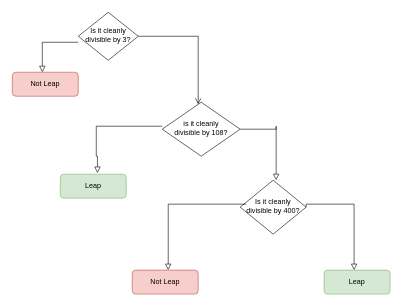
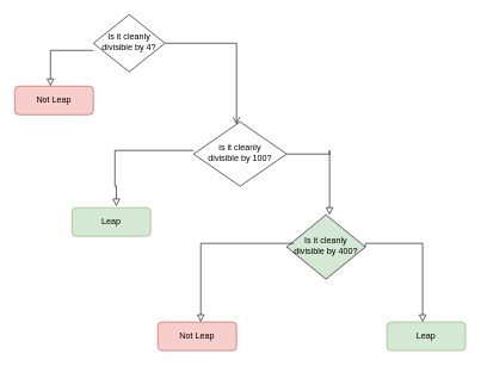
  <mxCell id="0" />
  <mxCell id="1" parent="0" />
- <mxCell id="2" value="Is it cleanly&lt;br&gt;divisible by 3?" style="rhombus;whiteSpace=wrap;html=1;shadow=0;fontFamily=Helvetica;fontSize=12;align=center;strokeWidth=1;spacing=6;spacingTop=-4;" parent="1" vertex="1"><mxGeometry x="130" y="20" width="100" height="80" as="geometry" /></mxCell>
- <mxCell id="3" value="is it cleanly&lt;br&gt;divisible by 108?" style="rhombus;whiteSpace=wrap;html=1;shadow=0;fontFamily=Helvetica;fontSize=12;align=center;strokeWidth=1;spacing=6;spacingTop=-4;" vertex="1" parent="1"><mxGeometry x="270" y="170" width="130" height="90" as="geometry" /></mxCell>
+ <mxCell id="2" value="Is it cleanly&lt;br&gt;divisible by 4?" style="rhombus;whiteSpace=wrap;html=1;shadow=0;fontFamily=Helvetica;fontSize=12;align=center;strokeWidth=1;spacing=6;spacingTop=-4;" parent="1" vertex="1"><mxGeometry x="130" y="20" width="100" height="80" as="geometry" /></mxCell>
+ <mxCell id="3" value="is it cleanly&lt;br&gt;divisible by 100?" style="rhombus;whiteSpace=wrap;html=1;shadow=0;fontFamily=Helvetica;fontSize=12;align=center;strokeWidth=1;spacing=6;spacingTop=-4;" vertex="1" parent="1"><mxGeometry x="270" y="170" width="130" height="90" as="geometry" /></mxCell>
  <mxCell id="4" value="Leap" style="rounded=1;whiteSpace=wrap;html=1;fillColor=#d5e8d4;strokeColor=#82b366;" vertex="1" parent="1"><mxGeometry x="100" y="290" width="110" height="40" as="geometry" /></mxCell>
  <mxCell id="5" value="" style="rounded=0;html=1;jettySize=auto;orthogonalLoop=1;fontSize=11;endArrow=block;endFill=0;endSize=8;strokeWidth=1;shadow=0;labelBackgroundColor=none;edgeStyle=orthogonalEdgeStyle;exitX=1;exitY=0.5;exitDx=0;exitDy=0;" edge="1" parent="1" source="3"><mxGeometry relative="1" as="geometry"><mxPoint x="500" y="220" as="sourcePoint" /><mxPoint x="460" y="300" as="targetPoint" /><Array as="points"><mxPoint x="460" y="210" /><mxPoint x="460" y="270" /></Array></mxGeometry></mxCell>
- <mxCell id="6" value="Is it cleanly&lt;br&gt;divisible by 400?" style="rhombus;whiteSpace=wrap;html=1;shadow=0;fontFamily=Helvetica;fontSize=12;align=center;strokeWidth=1;spacing=6;spacingTop=-4;" vertex="1" parent="1"><mxGeometry x="400" y="300" width="110" height="90" as="geometry" /></mxCell>
+ <mxCell id="6" value="Is it cleanly&lt;br&gt;divisible by 400?" style="rhombus;whiteSpace=wrap;html=1;shadow=0;fontFamily=Helvetica;fontSize=12;align=center;strokeWidth=1;spacing=6;spacingTop=-4;fillColor=#d5e8d4;" vertex="1" parent="1"><mxGeometry x="400" y="300" width="110" height="90" as="geometry" /></mxCell>
  <mxCell id="7" value="" style="rounded=0;html=1;jettySize=auto;orthogonalLoop=1;fontSize=11;endArrow=block;endFill=0;endSize=8;strokeWidth=1;shadow=0;labelBackgroundColor=none;edgeStyle=orthogonalEdgeStyle;exitX=0;exitY=0.5;exitDx=0;exitDy=0;" edge="1" parent="1"><mxGeometry relative="1" as="geometry"><mxPoint x="410" y="340" as="sourcePoint" /><mxPoint x="280" y="450" as="targetPoint" /><Array as="points"><mxPoint x="280" y="340" /><mxPoint x="280" y="420" /></Array></mxGeometry></mxCell>
  <mxCell id="8" value="Not Leap" style="rounded=1;whiteSpace=wrap;html=1;fillColor=#f8cecc;strokeColor=#b85450;" vertex="1" parent="1"><mxGeometry x="220" y="450" width="110" height="40" as="geometry" /></mxCell>
  <mxCell id="9" value="" style="rounded=0;html=1;jettySize=auto;orthogonalLoop=1;fontSize=11;endArrow=block;endFill=0;endSize=8;strokeWidth=1;shadow=0;labelBackgroundColor=none;edgeStyle=orthogonalEdgeStyle;exitX=1;exitY=0.5;exitDx=0;exitDy=0;" edge="1" parent="1" source="6"><mxGeometry relative="1" as="geometry"><mxPoint x="720" y="350" as="sourcePoint" /><mxPoint x="590" y="450" as="targetPoint" /><Array as="points"><mxPoint x="590" y="340" /></Array></mxGeometry></mxCell>
  <mxCell id="10" value="Leap" style="rounded=1;whiteSpace=wrap;html=1;fillColor=#d5e8d4;strokeColor=#82b366;" vertex="1" parent="1"><mxGeometry x="540" y="450" width="110" height="40" as="geometry" /></mxCell>
  <mxCell id="11" value="" style="rounded=0;html=1;jettySize=auto;orthogonalLoop=1;fontSize=11;endArrow=block;endFill=0;endSize=8;strokeWidth=1;shadow=0;labelBackgroundColor=none;edgeStyle=orthogonalEdgeStyle;exitX=0;exitY=0.5;exitDx=0;exitDy=0;" edge="1" parent="1"><mxGeometry relative="1" as="geometry"><mxPoint x="130" y="70" as="sourcePoint" /><mxPoint x="70" y="120" as="targetPoint" /><Array as="points"><mxPoint x="70" y="70" /></Array></mxGeometry></mxCell>
  <mxCell id="12" value="Not Leap" style="rounded=1;whiteSpace=wrap;html=1;fillColor=#f8cecc;strokeColor=#b85450;" vertex="1" parent="1"><mxGeometry x="20" y="120" width="110" height="40" as="geometry" /></mxCell>
  <mxCell id="13" value="" style="rounded=0;html=1;jettySize=auto;orthogonalLoop=1;fontSize=11;endArrow=open;endFill=0;endSize=8;strokeWidth=1;shadow=0;labelBackgroundColor=none;edgeStyle=orthogonalEdgeStyle;exitX=1;exitY=0.5;exitDx=0;exitDy=0;" edge="1" parent="1" source="2" target="3"><mxGeometry relative="1" as="geometry"><mxPoint x="390" y="70" as="sourcePoint" /><mxPoint x="330" y="120" as="targetPoint" /><Array as="points"><mxPoint x="330" y="60" /></Array></mxGeometry></mxCell>
  <mxCell id="14" value="" style="rounded=0;html=1;jettySize=auto;orthogonalLoop=1;fontSize=11;endArrow=block;endFill=0;endSize=8;strokeWidth=1;shadow=0;labelBackgroundColor=none;edgeStyle=orthogonalEdgeStyle;exitX=0;exitY=0.5;exitDx=0;exitDy=0;entryX=0.564;entryY=-0.05;entryDx=0;entryDy=0;entryPerimeter=0;" edge="1" parent="1" target="4"><mxGeometry relative="1" as="geometry"><mxPoint x="270" y="210" as="sourcePoint" /><mxPoint x="140" y="260" as="targetPoint" /><Array as="points"><mxPoint x="160" y="210" /><mxPoint x="160" y="260" /><mxPoint x="162" y="260" /></Array></mxGeometry></mxCell>
